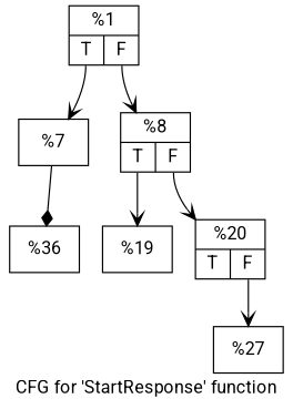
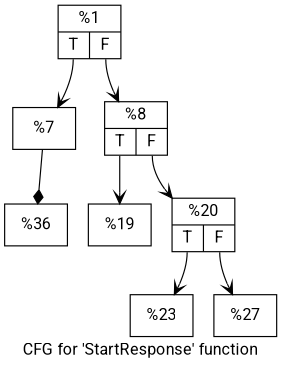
  digraph {
    fontname=Roboto
    label="CFG for 'StartResponse' function"
    node [fontname=Roboto shape=record]
    edge [arrowhead=vee fontname=Roboto tailport=s0]
    n1 [label="{%1|{<s0>T|<s1>F}}"]
    n2 [label="{%7}"]
    n3 [label="{%8|{<s0>T|<s1>F}}"]
    n4 [label="{%36}"]
    n5 [label="{%19}"]
    n6 [label="{%20|{<s0>T|<s1>F}}"]
+   n7 [label="{%23}"]
    n8 [label="{%27}"]
    n1 -> n2
    n1 -> n3 [tailport=s1]
    n2 -> n4 [arrowhead=diamond tailport=""]
    n3 -> n5
    n3 -> n6 [tailport=s1]
+   n6 -> n7
    n6 -> n8 [tailport=s1]
  }
